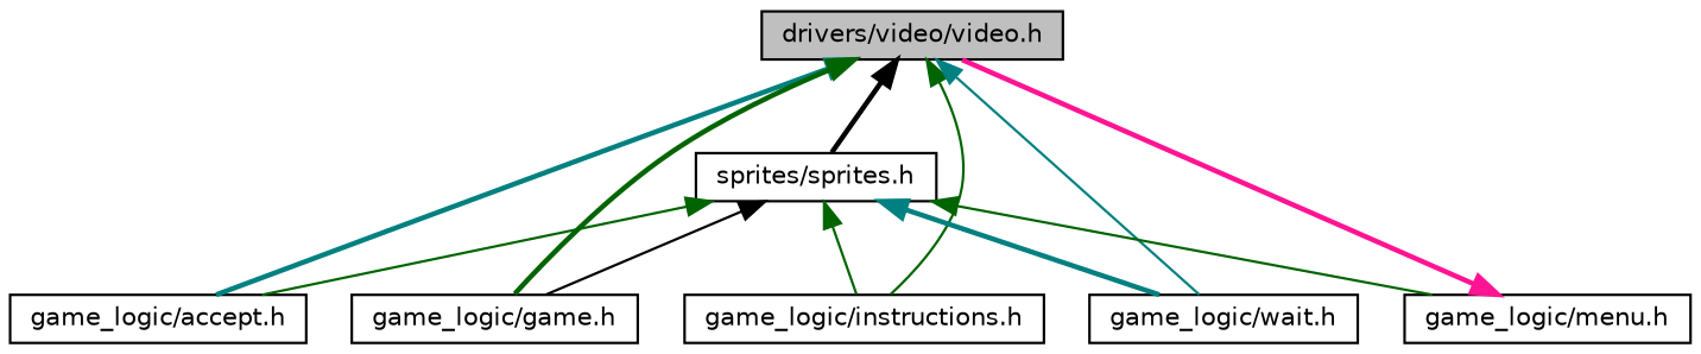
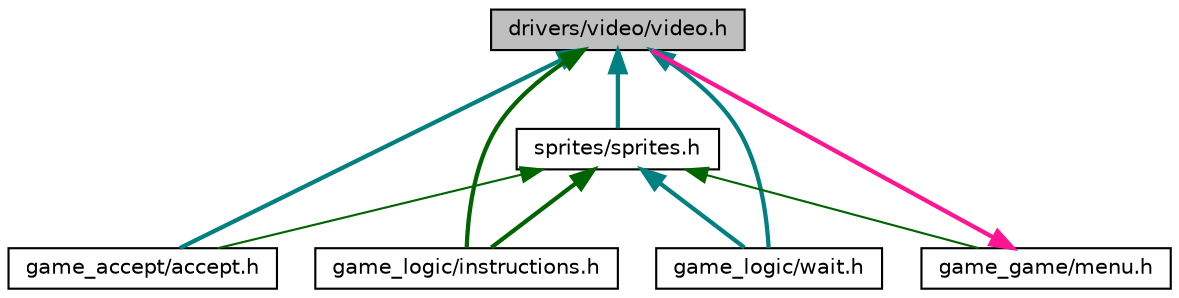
  digraph {
    node [color=black fillcolor=white fontname=Helvetica fontsize=10 shape=record style=filled]
    edge [color=darkgreen dir=back fontname=Helvetica fontsize=10 labelfontname=Helvetica labelfontsize=10 style=solid]
    n1 [fillcolor=grey75 fontcolor=black height=0.2 label="drivers/video/video.h" width=0.4]
-   n2 [height=0.2 label="game_logic/accept.h" width=0.4]
-   n3 [height=0.2 label="game_logic/game.h" width=0.4]
+   n2 [height=0.2 label="game_accept/accept.h" width=0.4]
    n4 [height=0.2 label="game_logic/instructions.h" width=0.4]
    n5 [height=0.2 label="game_logic/wait.h" width=0.4]
    n6 [height=0.2 label="sprites/sprites.h" width=0.4]
-   n7 [height=0.2 label="game_logic/menu.h" width=0.4]
+   n7 [height=0.2 label="game_game/menu.h" width=0.4]
    n1 -> n2 [color=teal style=bold]
-   n1 -> n3 [style=bold]
-   n1 -> n4
-   n1 -> n5 [color=teal]
-   n1 -> n6 [color=black style=bold]
+   n1 -> n4 [style=bold]
+   n1 -> n5 [color=teal style=bold]
+   n1 -> n6 [color=teal style=bold]
    n6 -> n2
-   n6 -> n3 [color=black]
-   n6 -> n4
+   n6 -> n4 [style=bold]
    n6 -> n5 [color=teal style=bold]
    n6 -> n7
    n7 -> n1 [color=deeppink style=bold]
  }
